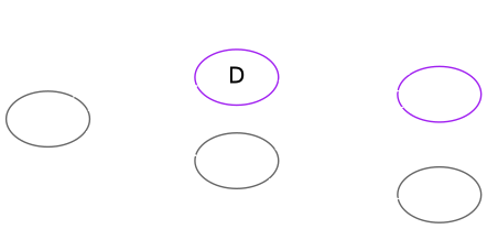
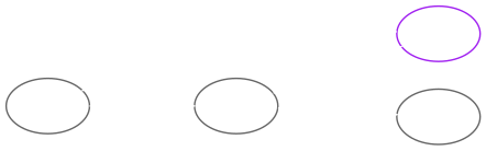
  digraph {
    rankdir=LR
    fontname="DejaVu Sans"
    node [color=gray40 fontcolor=white fontname="DejaVu Sans"]
    edge [color=white fontcolor=white fontname="DejaVu Sans"]
    B [color=purple]
    A
    C
-   D [color=purple fillcolor=white fontcolor=black style=filled]
    E
    B -> A [constraint=false label="1m฿"]
    A -> C [label="5m฿"]
-   A -> D [label="6m฿"]
    C -> B [label="3m฿"]
    C -> E [label="10m฿"]
-   D -> B [label="2m฿"]
  }
